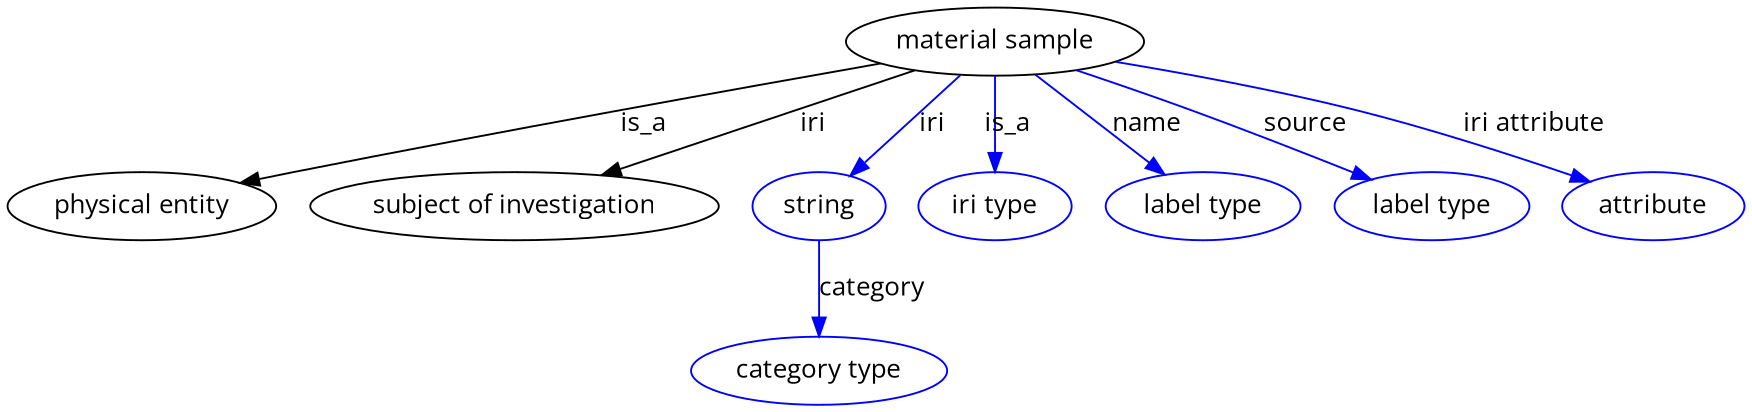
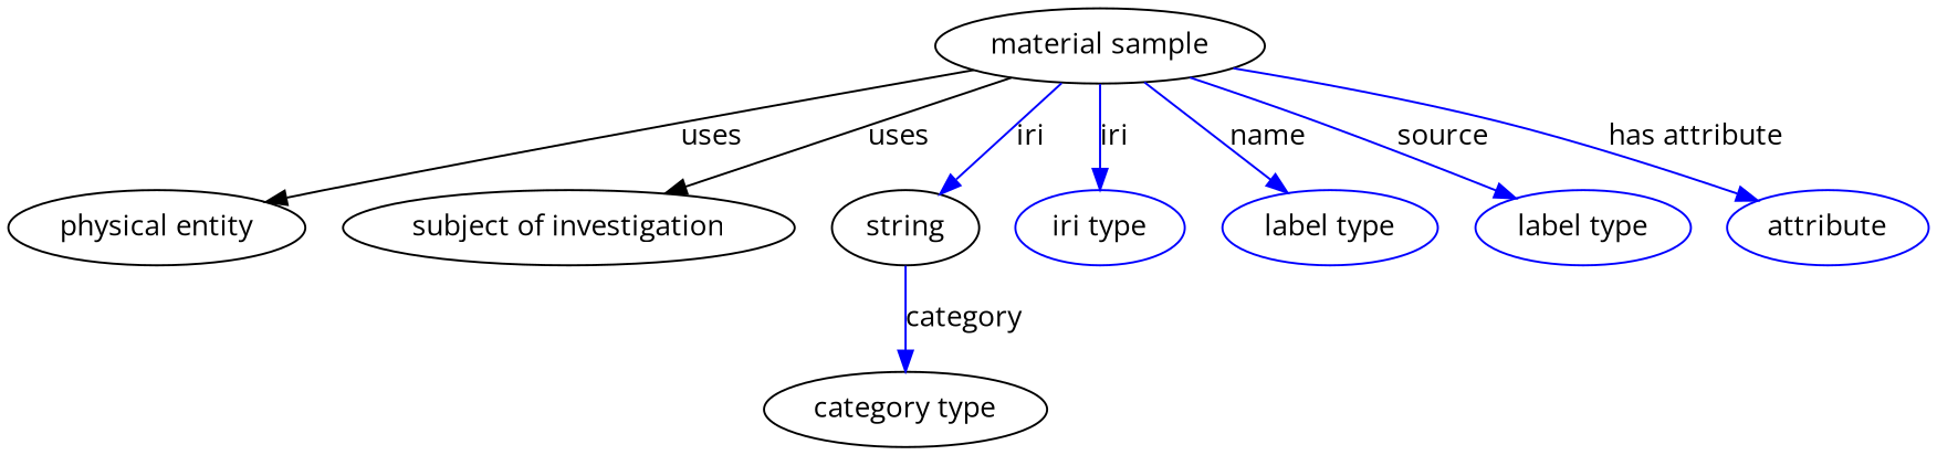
  digraph {
    fontname="Open Sans"
    node [fontname="Open Sans" color=blue]
    edge [fontname="Open Sans" color=blue style=solid]
    n1 [height=0.5 label="material sample" width=1.8776 color=""]
    "physical entity" [height=0.5 width=1.7332 color=""]
    "subject of investigation" [height=0.5 width=2.5817 color=""]
-   n4 [height=0.5 label=string width=0.84854]
+   n4 [color=black height=0.5 label=string width=0.84854]
    n5 [height=0.5 label="iri type" width=1.011]
    n6 [height=0.5 label="label type" width=1.2638]
    n7 [height=0.5 label="label type" width=1.2638]
    n8 [height=0.5 label=attribute width=1.1193]
-   n9 [height=0.5 label="category type" width=1.6249]
-   n1 -> "physical entity" [label=is_a color="" style=""]
-   n1 -> "subject of investigation" [label=iri color="" style=""]
+   n9 [color=black height=0.5 label="category type" width=1.6249]
+   n1 -> "physical entity" [label=uses color="" style=""]
+   n1 -> "subject of investigation" [label=uses color="" style=""]
    n1 -> n4 [label=iri]
-   n1 -> n5 [label=is_a]
+   n1 -> n5 [label=iri]
    n1 -> n6 [label=name]
    n1 -> n7 [label=source]
-   n1 -> n8 [label="iri attribute"]
+   n1 -> n8 [label="has attribute"]
    n4 -> n9 [label=category]
  }
